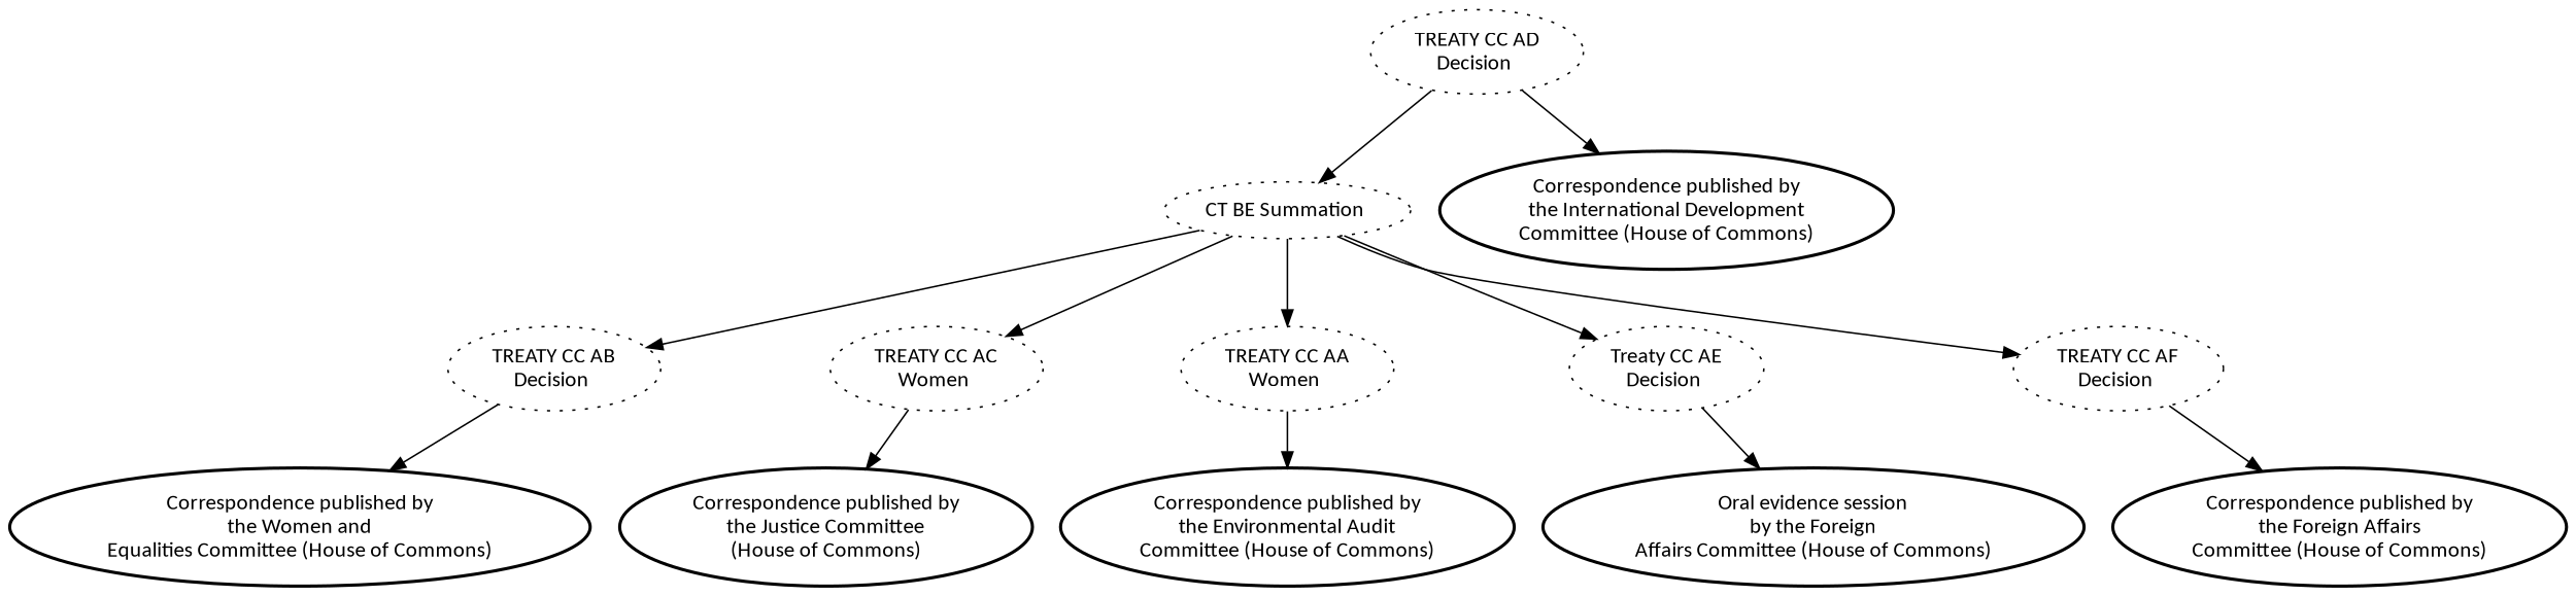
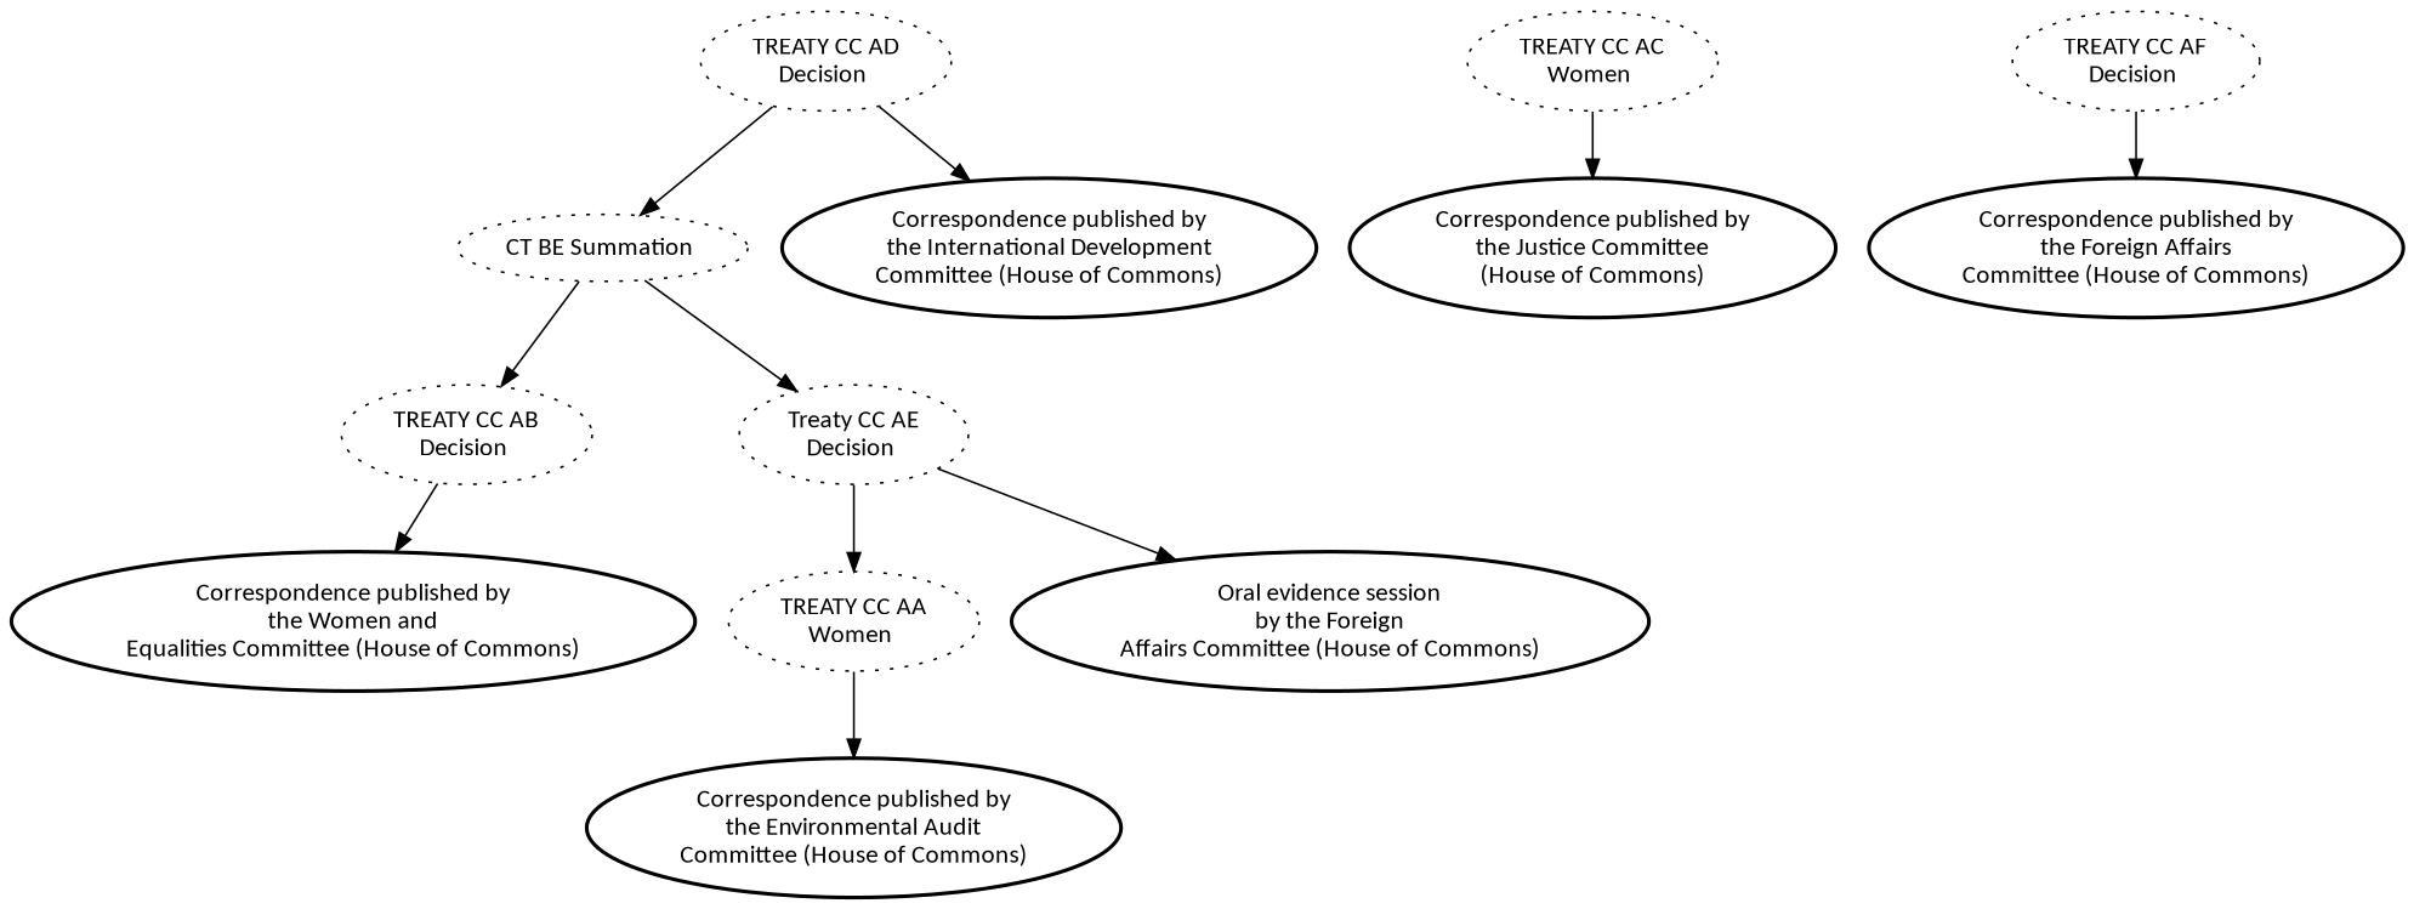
  digraph {
    fontname=calibri
    node [fontname=calibri style=dotted]
    edge [color=black fontname=calibri style=solid]
    n1 [label="CT BE Summation "]
    n2 [label="TREATY CC AB\nDecision "]
    n3 [label="TREATY CC AC\nWomen "]
    n4 [label="TREATY CC AA\nWomen "]
    n5 [label="Treaty CC AE\nDecision "]
    n6 [label="TREATY CC AF\nDecision "]
    n7 [label="Correspondence published by\nthe Women and\nEqualities Committee (House of Commons)" style=bold]
    n8 [label="Correspondence published by\nthe Justice Committee\n(House of Commons)" style=bold]
    n9 [label="Correspondence published by\nthe Environmental Audit\nCommittee (House of Commons)" style=bold]
    n10 [label="TREATY CC AD\nDecision "]
    n11 [label="Correspondence published by\nthe International Development\nCommittee (House of Commons)" style=bold]
    n12 [label="Oral evidence session\nby the Foreign\nAffairs Committee (House of Commons)" style=bold]
    n13 [label="Correspondence published by\nthe Foreign Affairs\nCommittee (House of Commons)" style=bold]
    n1 -> n2
-   n1 -> n3
-   n1 -> n4
+   n5 -> n4
    n1 -> n5
-   n1 -> n6
    n2 -> n7
    n3 -> n8
    n4 -> n9
    n5 -> n12
    n6 -> n13
    n10 -> n1
    n10 -> n11
  }
